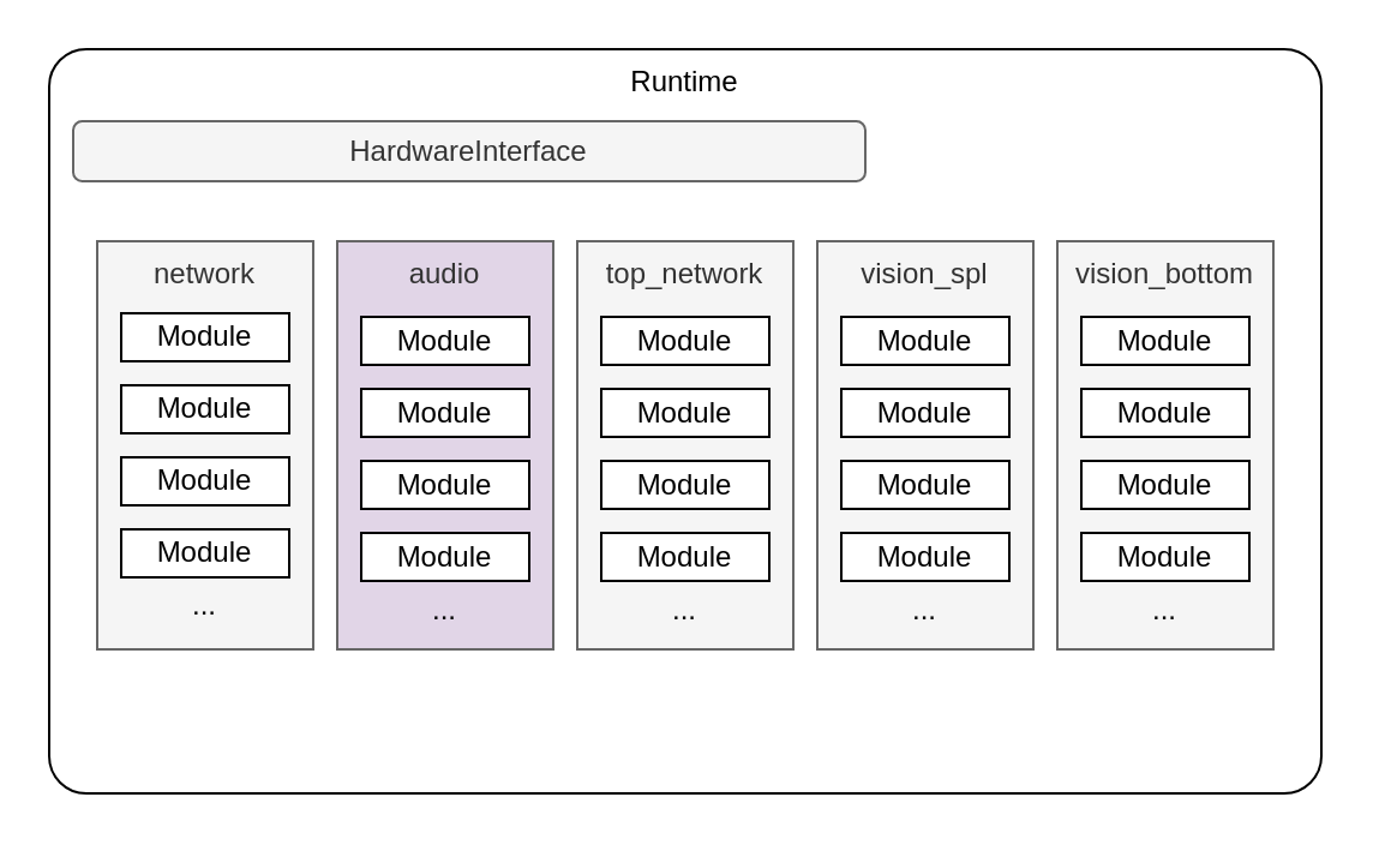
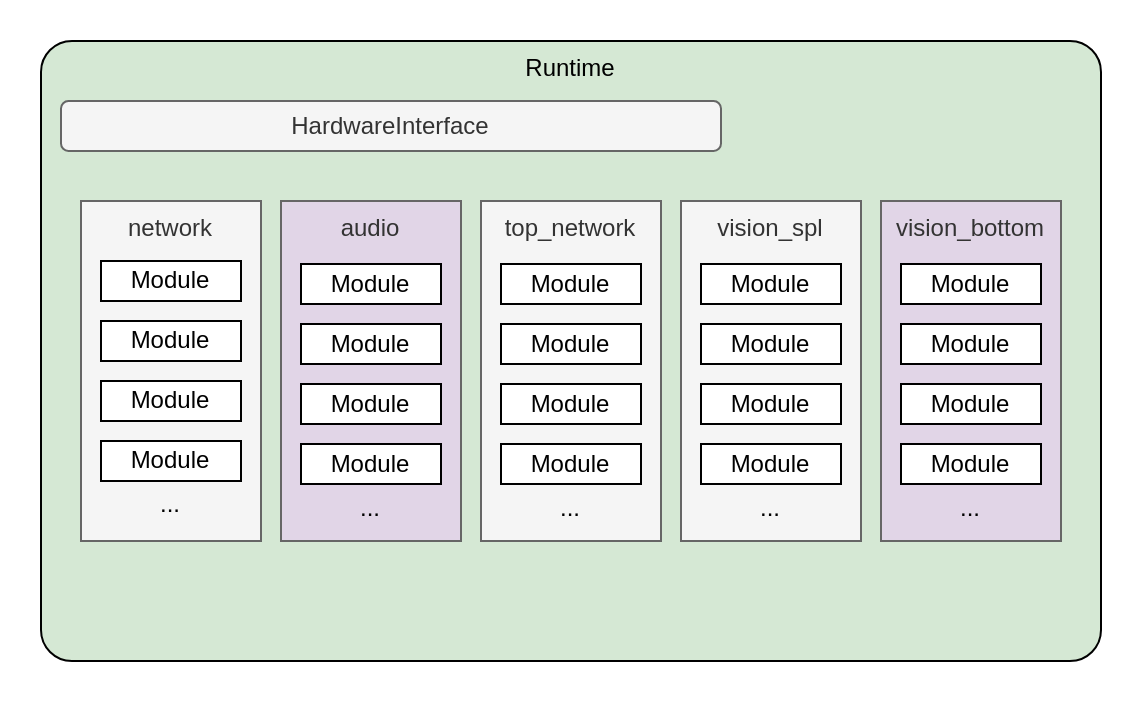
  <mxCell id="0" />
  <mxCell id="1" parent="0" />
- <mxCell id="2" value="&lt;div&gt;Runtime&lt;/div&gt;" style="rounded=1;whiteSpace=wrap;html=1;align=center;verticalAlign=top;arcSize=5;" vertex="1" parent="1"><mxGeometry x="20" y="20" width="530" height="310" as="geometry" /></mxCell>
+ <mxCell id="2" value="&lt;div&gt;Runtime&lt;/div&gt;" style="rounded=1;whiteSpace=wrap;html=1;align=center;verticalAlign=top;arcSize=5;fillColor=#d5e8d4;" vertex="1" parent="1"><mxGeometry x="20" y="20" width="530" height="310" as="geometry" /></mxCell>
  <mxCell id="3" value="&lt;div&gt;network&lt;/div&gt;" style="rounded=0;whiteSpace=wrap;html=1;verticalAlign=top;fillColor=#f5f5f5;fontColor=#333333;strokeColor=#666666;" parent="1" vertex="1"><mxGeometry x="40" y="100" width="90" height="170" as="geometry" /></mxCell>
  <mxCell id="4" value="HardwareInterface" style="rounded=1;whiteSpace=wrap;html=1;verticalAlign=middle;fillColor=#f5f5f5;fontColor=#333333;strokeColor=#666666;" parent="1" vertex="1"><mxGeometry x="30" y="50" width="330" height="25" as="geometry" /></mxCell>
  <mxCell id="5" value="&lt;div&gt;audio&lt;/div&gt;" style="rounded=0;whiteSpace=wrap;html=1;verticalAlign=top;fillColor=#e1d5e7;fontColor=#333333;strokeColor=#666666;" parent="1" vertex="1"><mxGeometry x="140" y="100" width="90" height="170" as="geometry" /></mxCell>
  <mxCell id="6" value="top_network" style="rounded=0;whiteSpace=wrap;html=1;verticalAlign=top;fillColor=#f5f5f5;fontColor=#333333;strokeColor=#666666;" parent="1" vertex="1"><mxGeometry x="240" y="100" width="90" height="170" as="geometry" /></mxCell>
  <mxCell id="7" value="&lt;div&gt;vision_spl&lt;/div&gt;" style="rounded=0;whiteSpace=wrap;html=1;verticalAlign=top;fillColor=#f5f5f5;fontColor=#333333;strokeColor=#666666;" parent="1" vertex="1"><mxGeometry x="340" y="100" width="90" height="170" as="geometry" /></mxCell>
- <mxCell id="8" value="vision_bottom" style="rounded=0;whiteSpace=wrap;html=1;verticalAlign=top;fillColor=#f5f5f5;fontColor=#333333;strokeColor=#666666;" parent="1" vertex="1"><mxGeometry x="440" y="100" width="90" height="170" as="geometry" /></mxCell>
+ <mxCell id="8" value="vision_bottom" style="rounded=0;whiteSpace=wrap;html=1;verticalAlign=top;fillColor=#e1d5e7;fontColor=#333333;strokeColor=#666666;" parent="1" vertex="1"><mxGeometry x="440" y="100" width="90" height="170" as="geometry" /></mxCell>
  <mxCell id="9" value="Module" style="rounded=0;whiteSpace=wrap;html=1;" vertex="1" parent="1"><mxGeometry x="50" y="130" width="70" height="20" as="geometry" /></mxCell>
  <mxCell id="10" value="Module" style="rounded=0;whiteSpace=wrap;html=1;" vertex="1" parent="1"><mxGeometry x="50" y="160" width="70" height="20" as="geometry" /></mxCell>
  <mxCell id="11" value="Module" style="rounded=0;whiteSpace=wrap;html=1;" vertex="1" parent="1"><mxGeometry x="50" y="190" width="70" height="20" as="geometry" /></mxCell>
  <mxCell id="12" value="..." style="text;html=1;strokeColor=none;fillColor=none;align=center;verticalAlign=middle;whiteSpace=wrap;rounded=0;" vertex="1" parent="1"><mxGeometry x="55" y="237" width="60" height="30" as="geometry" /></mxCell>
  <mxCell id="13" value="Module" style="rounded=0;whiteSpace=wrap;html=1;" vertex="1" parent="1"><mxGeometry x="50" y="220" width="70" height="20" as="geometry" /></mxCell>
  <mxCell id="14" value="Module" style="rounded=0;whiteSpace=wrap;html=1;" vertex="1" parent="1"><mxGeometry x="150" y="131.5" width="70" height="20" as="geometry" /></mxCell>
  <mxCell id="15" value="Module" style="rounded=0;whiteSpace=wrap;html=1;" vertex="1" parent="1"><mxGeometry x="150" y="161.5" width="70" height="20" as="geometry" /></mxCell>
  <mxCell id="16" value="Module" style="rounded=0;whiteSpace=wrap;html=1;" vertex="1" parent="1"><mxGeometry x="150" y="191.5" width="70" height="20" as="geometry" /></mxCell>
  <mxCell id="17" value="..." style="text;html=1;strokeColor=none;fillColor=none;align=center;verticalAlign=middle;whiteSpace=wrap;rounded=0;" vertex="1" parent="1"><mxGeometry x="155" y="238.5" width="60" height="30" as="geometry" /></mxCell>
  <mxCell id="18" value="Module" style="rounded=0;whiteSpace=wrap;html=1;" vertex="1" parent="1"><mxGeometry x="150" y="221.5" width="70" height="20" as="geometry" /></mxCell>
  <mxCell id="19" value="Module" style="rounded=0;whiteSpace=wrap;html=1;" vertex="1" parent="1"><mxGeometry x="250" y="131.5" width="70" height="20" as="geometry" /></mxCell>
  <mxCell id="20" value="Module" style="rounded=0;whiteSpace=wrap;html=1;" vertex="1" parent="1"><mxGeometry x="250" y="161.5" width="70" height="20" as="geometry" /></mxCell>
  <mxCell id="21" value="Module" style="rounded=0;whiteSpace=wrap;html=1;" vertex="1" parent="1"><mxGeometry x="250" y="191.5" width="70" height="20" as="geometry" /></mxCell>
  <mxCell id="22" value="..." style="text;html=1;strokeColor=none;fillColor=none;align=center;verticalAlign=middle;whiteSpace=wrap;rounded=0;" vertex="1" parent="1"><mxGeometry x="255" y="238.5" width="60" height="30" as="geometry" /></mxCell>
  <mxCell id="23" value="Module" style="rounded=0;whiteSpace=wrap;html=1;" vertex="1" parent="1"><mxGeometry x="250" y="221.5" width="70" height="20" as="geometry" /></mxCell>
  <mxCell id="24" value="Module" style="rounded=0;whiteSpace=wrap;html=1;" vertex="1" parent="1"><mxGeometry x="350" y="131.5" width="70" height="20" as="geometry" /></mxCell>
  <mxCell id="25" value="Module" style="rounded=0;whiteSpace=wrap;html=1;" vertex="1" parent="1"><mxGeometry x="350" y="161.5" width="70" height="20" as="geometry" /></mxCell>
  <mxCell id="26" value="Module" style="rounded=0;whiteSpace=wrap;html=1;" vertex="1" parent="1"><mxGeometry x="350" y="191.5" width="70" height="20" as="geometry" /></mxCell>
  <mxCell id="27" value="..." style="text;html=1;strokeColor=none;fillColor=none;align=center;verticalAlign=middle;whiteSpace=wrap;rounded=0;" vertex="1" parent="1"><mxGeometry x="355" y="238.5" width="60" height="30" as="geometry" /></mxCell>
  <mxCell id="28" value="Module" style="rounded=0;whiteSpace=wrap;html=1;" vertex="1" parent="1"><mxGeometry x="350" y="221.5" width="70" height="20" as="geometry" /></mxCell>
  <mxCell id="29" value="Module" style="rounded=0;whiteSpace=wrap;html=1;" vertex="1" parent="1"><mxGeometry x="450" y="131.5" width="70" height="20" as="geometry" /></mxCell>
  <mxCell id="30" value="Module" style="rounded=0;whiteSpace=wrap;html=1;" vertex="1" parent="1"><mxGeometry x="450" y="161.5" width="70" height="20" as="geometry" /></mxCell>
  <mxCell id="31" value="Module" style="rounded=0;whiteSpace=wrap;html=1;" vertex="1" parent="1"><mxGeometry x="450" y="191.5" width="70" height="20" as="geometry" /></mxCell>
  <mxCell id="32" value="..." style="text;html=1;strokeColor=none;fillColor=none;align=center;verticalAlign=middle;whiteSpace=wrap;rounded=0;" vertex="1" parent="1"><mxGeometry x="455" y="238.5" width="60" height="30" as="geometry" /></mxCell>
  <mxCell id="33" value="Module" style="rounded=0;whiteSpace=wrap;html=1;" vertex="1" parent="1"><mxGeometry x="450" y="221.5" width="70" height="20" as="geometry" /></mxCell>
